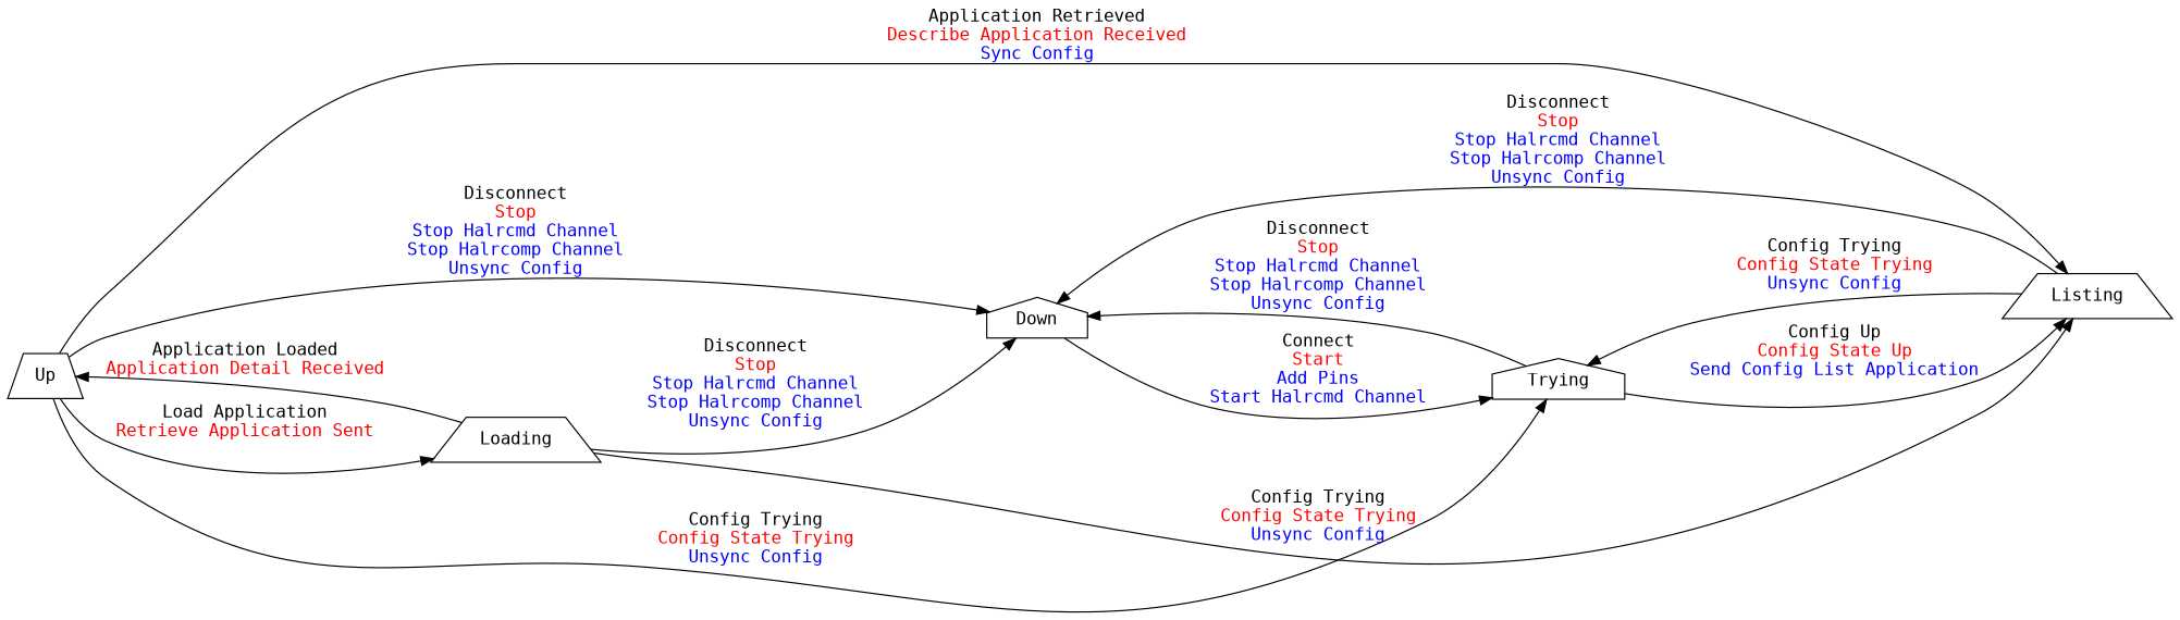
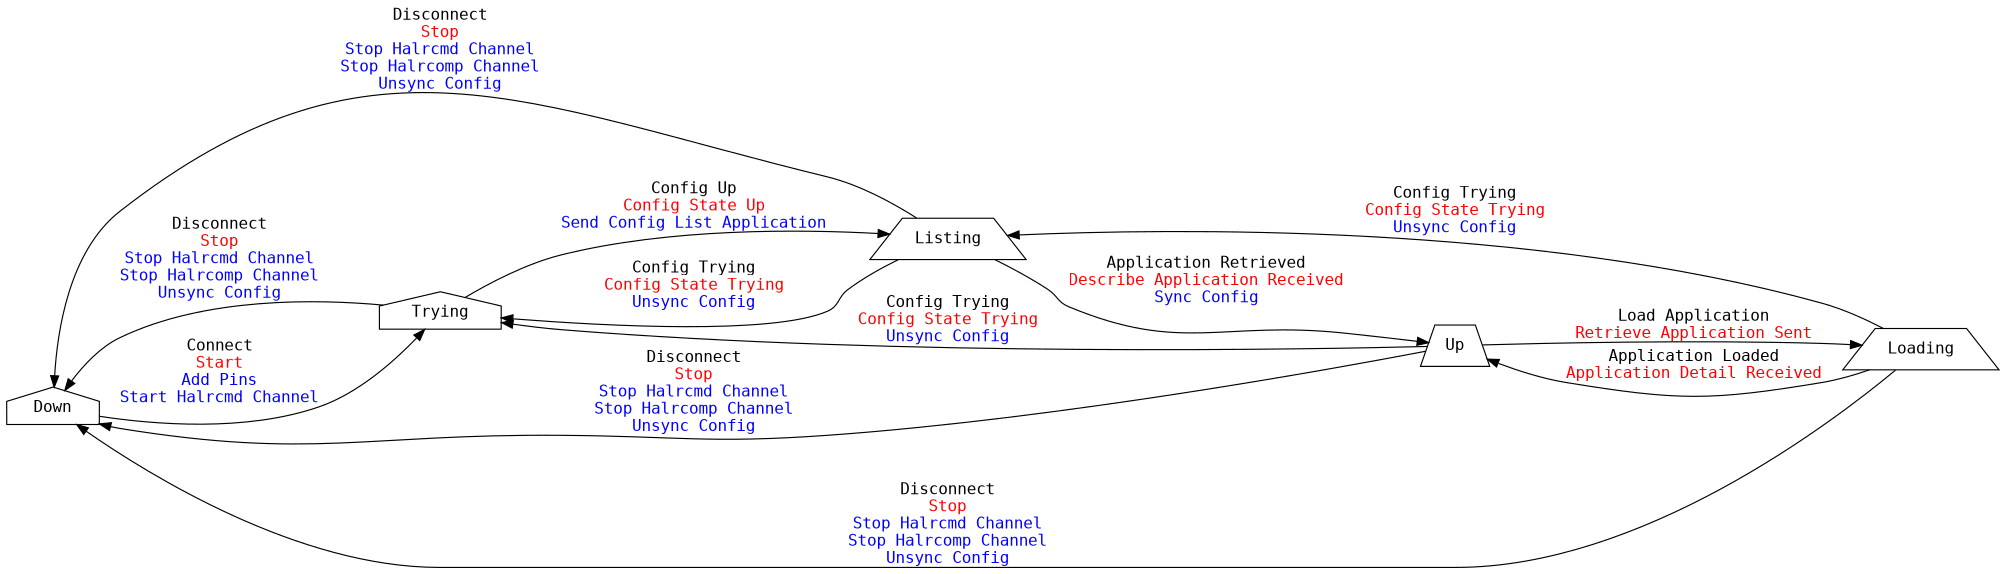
  digraph {
    fontname="DejaVu Sans Mono"
    rankdir=LR
    splines=true
    node [fontname="DejaVu Sans Mono" shape=trapezium]
    edge [fontname="DejaVu Sans Mono"]
    Down [shape=house]
    Trying [shape=house]
    Listing
    Up
    Loading
    Down -> Trying [label=<Connect<br></br><Font Color="Red">Start<Br></Br></Font><Font Color="Blue">Add Pins<Br></Br>Start Halrcmd Channel<Br></Br></Font>>]
    Trying -> Down [label=<Disconnect<br></br><Font Color="Red">Stop<Br></Br></Font><Font Color="Blue">Stop Halrcmd Channel<Br></Br>Stop Halrcomp Channel<Br></Br>Unsync Config<Br></Br></Font>>]
    Trying -> Listing [label=<Config Up<br></br><Font Color="Red">Config State Up<Br></Br></Font><Font Color="Blue">Send Config List Application<Br></Br></Font>>]
    Listing -> Down [label=<Disconnect<br></br><Font Color="Red">Stop<Br></Br></Font><Font Color="Blue">Stop Halrcmd Channel<Br></Br>Stop Halrcomp Channel<Br></Br>Unsync Config<Br></Br></Font>>]
    Listing -> Trying [label=<Config Trying<br></br><Font Color="Red">Config State Trying<Br></Br></Font><Font Color="Blue">Unsync Config<Br></Br></Font>>]
-   Up -> Listing [label=<Application Retrieved<br></br><Font Color="Red">Describe Application Received<Br></Br></Font><Font Color="Blue">Sync Config<Br></Br></Font>>]
+   Listing -> Up [label=<Application Retrieved<br></br><Font Color="Red">Describe Application Received<Br></Br></Font><Font Color="Blue">Sync Config<Br></Br></Font>>]
    Up -> Down [label=<Disconnect<br></br><Font Color="Red">Stop<Br></Br></Font><Font Color="Blue">Stop Halrcmd Channel<Br></Br>Stop Halrcomp Channel<Br></Br>Unsync Config<Br></Br></Font>>]
    Up -> Trying [label=<Config Trying<br></br><Font Color="Red">Config State Trying<Br></Br></Font><Font Color="Blue">Unsync Config<Br></Br></Font>>]
    Up -> Loading [label=<Load Application<br></br><Font Color="Red">Retrieve Application Sent<Br></Br></Font>>]
    Loading -> Down [label=<Disconnect<br></br><Font Color="Red">Stop<Br></Br></Font><Font Color="Blue">Stop Halrcmd Channel<Br></Br>Stop Halrcomp Channel<Br></Br>Unsync Config<Br></Br></Font>>]
    Loading -> Listing [label=<Config Trying<br></br><Font Color="Red">Config State Trying<Br></Br></Font><Font Color="Blue">Unsync Config<Br></Br></Font>>]
    Loading -> Up [label=<Application Loaded<br></br><Font Color="Red">Application Detail Received<Br></Br></Font>>]
  }
